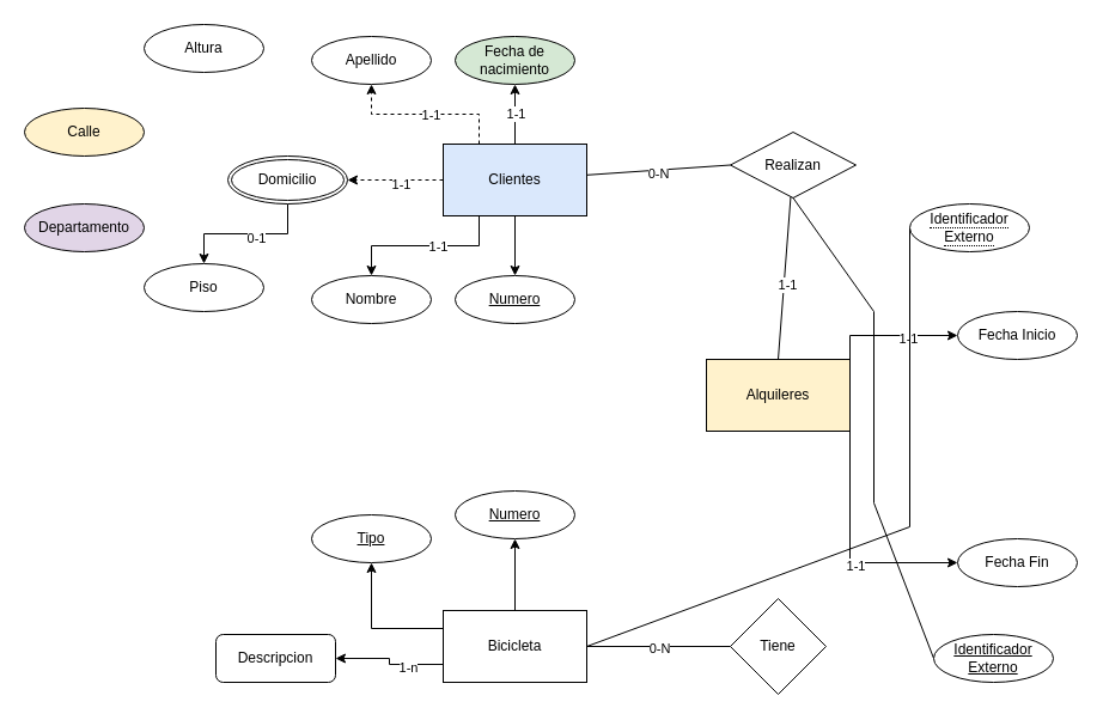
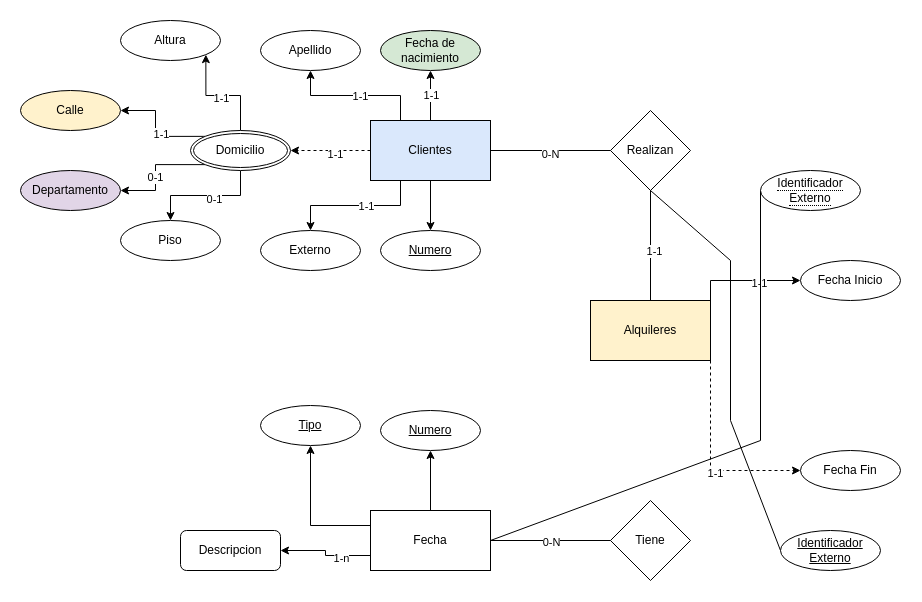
  <mxCell id="0" />
  <mxCell id="1" parent="0" />
  <mxCell id="2" style="edgeStyle=orthogonalEdgeStyle;rounded=0;orthogonalLoop=1;jettySize=auto;html=1;exitX=0.5;exitY=0;exitDx=0;exitDy=0;entryX=0.5;entryY=1;entryDx=0;entryDy=0;" edge="1" parent="1" source="11" target="35"><mxGeometry relative="1" as="geometry" /></mxCell>
  <mxCell id="3" value="1-1" style="edgeLabel;html=1;align=center;verticalAlign=middle;resizable=0;points=[];" vertex="1" connectable="0" parent="2"><mxGeometry x="0.096" relative="1" as="geometry"><mxPoint y="1" as="offset" /></mxGeometry></mxCell>
  <mxCell id="4" style="edgeStyle=orthogonalEdgeStyle;rounded=0;orthogonalLoop=1;jettySize=auto;html=1;exitX=0.5;exitY=1;exitDx=0;exitDy=0;entryX=0.5;entryY=0;entryDx=0;entryDy=0;" edge="1" parent="1" source="11" target="32"><mxGeometry relative="1" as="geometry" /></mxCell>
  <mxCell id="5" style="edgeStyle=orthogonalEdgeStyle;rounded=0;orthogonalLoop=1;jettySize=auto;html=1;exitX=0.25;exitY=1;exitDx=0;exitDy=0;entryX=0.5;entryY=0;entryDx=0;entryDy=0;" edge="1" parent="1" source="11" target="33"><mxGeometry relative="1" as="geometry" /></mxCell>
  <mxCell id="6" value="1-1" style="edgeLabel;html=1;align=center;verticalAlign=middle;resizable=0;points=[];" vertex="1" connectable="0" parent="5"><mxGeometry x="-0.14" relative="1" as="geometry"><mxPoint as="offset" /></mxGeometry></mxCell>
- <mxCell id="7" style="edgeStyle=orthogonalEdgeStyle;rounded=0;orthogonalLoop=1;jettySize=auto;html=1;exitX=0.25;exitY=0;exitDx=0;exitDy=0;entryX=0.5;entryY=1;entryDx=0;entryDy=0;dashed=1;" edge="1" parent="1" source="11" target="34"><mxGeometry relative="1" as="geometry" /></mxCell>
+ <mxCell id="7" style="edgeStyle=orthogonalEdgeStyle;rounded=0;orthogonalLoop=1;jettySize=auto;html=1;exitX=0.25;exitY=0;exitDx=0;exitDy=0;entryX=0.5;entryY=1;entryDx=0;entryDy=0;" edge="1" parent="1" source="11" target="34"><mxGeometry relative="1" as="geometry" /></mxCell>
  <mxCell id="8" value="1-1" style="edgeLabel;html=1;align=center;verticalAlign=middle;resizable=0;points=[];" vertex="1" connectable="0" parent="7"><mxGeometry x="-0.064" relative="1" as="geometry"><mxPoint as="offset" /></mxGeometry></mxCell>
  <mxCell id="9" style="edgeStyle=orthogonalEdgeStyle;rounded=0;orthogonalLoop=1;jettySize=auto;html=1;exitX=0;exitY=0.5;exitDx=0;exitDy=0;entryX=1;entryY=0.5;entryDx=0;entryDy=0;dashed=1;" edge="1" parent="1" source="11" target="44"><mxGeometry relative="1" as="geometry" /></mxCell>
  <mxCell id="10" value="1-1" style="edgeLabel;html=1;align=center;verticalAlign=middle;resizable=0;points=[];" vertex="1" connectable="0" parent="9"><mxGeometry x="-0.105" y="3" relative="1" as="geometry"><mxPoint as="offset" /></mxGeometry></mxCell>
  <mxCell id="11" value="Clientes" style="rounded=0;whiteSpace=wrap;html=1;fillColor=#dae8fc;" vertex="1" parent="1"><mxGeometry x="370" y="120" width="120" height="60" as="geometry" /></mxCell>
  <mxCell id="12" style="edgeStyle=orthogonalEdgeStyle;rounded=0;orthogonalLoop=1;jettySize=auto;html=1;exitX=1;exitY=0;exitDx=0;exitDy=0;" edge="1" parent="1" source="16" target="30"><mxGeometry relative="1" as="geometry" /></mxCell>
  <mxCell id="13" value="1-1" style="edgeLabel;html=1;align=center;verticalAlign=middle;resizable=0;points=[];" vertex="1" connectable="0" parent="12"><mxGeometry x="0.239" y="-2" relative="1" as="geometry"><mxPoint as="offset" /></mxGeometry></mxCell>
- <mxCell id="14" style="edgeStyle=orthogonalEdgeStyle;rounded=0;orthogonalLoop=1;jettySize=auto;html=1;exitX=1;exitY=1;exitDx=0;exitDy=0;entryX=0;entryY=0.5;entryDx=0;entryDy=0;" edge="1" parent="1" source="16" target="31"><mxGeometry relative="1" as="geometry" /></mxCell>
+ <mxCell id="14" style="edgeStyle=orthogonalEdgeStyle;rounded=0;orthogonalLoop=1;jettySize=auto;html=1;exitX=1;exitY=1;exitDx=0;exitDy=0;entryX=0;entryY=0.5;entryDx=0;entryDy=0;dashed=1;" edge="1" parent="1" source="16" target="31"><mxGeometry relative="1" as="geometry" /></mxCell>
  <mxCell id="15" value="1-1" style="edgeLabel;html=1;align=center;verticalAlign=middle;resizable=0;points=[];" vertex="1" connectable="0" parent="14"><mxGeometry x="0.143" y="-2" relative="1" as="geometry"><mxPoint as="offset" /></mxGeometry></mxCell>
  <mxCell id="16" value="Alquileres" style="rounded=0;whiteSpace=wrap;html=1;fillColor=#fff2cc;" vertex="1" parent="1"><mxGeometry x="590" y="300" width="120" height="60" as="geometry" /></mxCell>
  <mxCell id="17" style="edgeStyle=orthogonalEdgeStyle;rounded=0;orthogonalLoop=1;jettySize=auto;html=1;exitX=0.5;exitY=0;exitDx=0;exitDy=0;entryX=0.5;entryY=1;entryDx=0;entryDy=0;" edge="1" parent="1" source="21" target="49"><mxGeometry relative="1" as="geometry" /></mxCell>
  <mxCell id="18" style="edgeStyle=orthogonalEdgeStyle;rounded=0;orthogonalLoop=1;jettySize=auto;html=1;exitX=0;exitY=0.25;exitDx=0;exitDy=0;entryX=0.5;entryY=1;entryDx=0;entryDy=0;" edge="1" parent="1" source="21" target="50"><mxGeometry relative="1" as="geometry" /></mxCell>
  <mxCell id="19" style="edgeStyle=orthogonalEdgeStyle;rounded=0;orthogonalLoop=1;jettySize=auto;html=1;exitX=0;exitY=0.75;exitDx=0;exitDy=0;entryX=1;entryY=0.5;entryDx=0;entryDy=0;" edge="1" parent="1" source="21" target="51"><mxGeometry relative="1" as="geometry" /></mxCell>
  <mxCell id="20" value="1-n" style="edgeLabel;html=1;align=center;verticalAlign=middle;resizable=0;points=[];" vertex="1" connectable="0" parent="19"><mxGeometry x="-0.358" y="2" relative="1" as="geometry"><mxPoint as="offset" /></mxGeometry></mxCell>
- <mxCell id="21" value="Bicicleta" style="rounded=0;whiteSpace=wrap;html=1;" vertex="1" parent="1"><mxGeometry x="370" y="510" width="120" height="60" as="geometry" /></mxCell>
- <mxCell id="22" value="Realizan" style="rhombus;whiteSpace=wrap;html=1;" vertex="1" parent="1"><mxGeometry x="610" y="110" width="105" height="55" as="geometry" /></mxCell>
+ <mxCell id="21" value="Fecha" style="rounded=0;whiteSpace=wrap;html=1;" vertex="1" parent="1"><mxGeometry x="370" y="510" width="120" height="60" as="geometry" /></mxCell>
+ <mxCell id="22" value="Realizan" style="rhombus;whiteSpace=wrap;html=1;" vertex="1" parent="1"><mxGeometry x="610" y="110" width="80" height="80" as="geometry" /></mxCell>
  <mxCell id="23" value="" style="endArrow=none;html=1;rounded=0;entryX=0;entryY=0.5;entryDx=0;entryDy=0;" edge="1" parent="1" source="11" target="22"><mxGeometry width="50" height="50" relative="1" as="geometry"><mxPoint x="490" y="200" as="sourcePoint" /><mxPoint x="560.711" y="150" as="targetPoint" /></mxGeometry></mxCell>
  <mxCell id="24" value="0-N" style="edgeLabel;html=1;align=center;verticalAlign=middle;resizable=0;points=[];" vertex="1" connectable="0" parent="23"><mxGeometry x="-0.019" y="-3" relative="1" as="geometry"><mxPoint as="offset" /></mxGeometry></mxCell>
  <mxCell id="25" value="" style="endArrow=none;html=1;rounded=0;entryX=0.5;entryY=0;entryDx=0;entryDy=0;" edge="1" parent="1" source="22" target="16"><mxGeometry width="50" height="50" relative="1" as="geometry"><mxPoint x="650" y="240" as="sourcePoint" /><mxPoint x="650" y="260.711" as="targetPoint" /></mxGeometry></mxCell>
  <mxCell id="26" value="1-1" style="edgeLabel;html=1;align=center;verticalAlign=middle;resizable=0;points=[];" vertex="1" connectable="0" parent="25"><mxGeometry x="0.09" y="3" relative="1" as="geometry"><mxPoint as="offset" /></mxGeometry></mxCell>
  <mxCell id="27" value="Tiene" style="rhombus;whiteSpace=wrap;html=1;" vertex="1" parent="1"><mxGeometry x="610" y="500" width="80" height="80" as="geometry" /></mxCell>
  <mxCell id="28" value="" style="endArrow=none;html=1;rounded=0;entryX=0;entryY=0.5;entryDx=0;entryDy=0;" edge="1" parent="1" source="21" target="27"><mxGeometry width="50" height="50" relative="1" as="geometry"><mxPoint x="490" y="590" as="sourcePoint" /><mxPoint x="560.711" y="540" as="targetPoint" /></mxGeometry></mxCell>
  <mxCell id="29" value="0-N" style="edgeLabel;html=1;align=center;verticalAlign=middle;resizable=0;points=[];" vertex="1" connectable="0" parent="28"><mxGeometry x="0.003" y="-1" relative="1" as="geometry"><mxPoint as="offset" /></mxGeometry></mxCell>
  <mxCell id="30" value="Fecha Inicio" style="ellipse;whiteSpace=wrap;html=1;align=center;" vertex="1" parent="1"><mxGeometry x="800" y="260" width="100" height="40" as="geometry" /></mxCell>
  <mxCell id="31" value="Fecha Fin" style="ellipse;whiteSpace=wrap;html=1;align=center;" vertex="1" parent="1"><mxGeometry x="800" y="450" width="100" height="40" as="geometry" /></mxCell>
  <mxCell id="32" value="Numero" style="ellipse;whiteSpace=wrap;html=1;align=center;fontStyle=4;" vertex="1" parent="1"><mxGeometry x="380" y="230" width="100" height="40" as="geometry" /></mxCell>
- <mxCell id="33" value="Nombre" style="ellipse;whiteSpace=wrap;html=1;align=center;" vertex="1" parent="1"><mxGeometry x="260" y="230" width="100" height="40" as="geometry" /></mxCell>
+ <mxCell id="33" value="Externo" style="ellipse;whiteSpace=wrap;html=1;align=center;" vertex="1" parent="1"><mxGeometry x="260" y="230" width="100" height="40" as="geometry" /></mxCell>
  <mxCell id="34" value="Apellido" style="ellipse;whiteSpace=wrap;html=1;align=center;" vertex="1" parent="1"><mxGeometry x="260" y="30" width="100" height="40" as="geometry" /></mxCell>
  <mxCell id="35" value="Fecha de nacimiento" style="ellipse;whiteSpace=wrap;html=1;align=center;fillColor=#d5e8d4;" vertex="1" parent="1"><mxGeometry x="380" y="30" width="100" height="40" as="geometry" /></mxCell>
+ <mxCell id="36" style="edgeStyle=orthogonalEdgeStyle;rounded=0;orthogonalLoop=1;jettySize=auto;html=1;exitX=0.5;exitY=0;exitDx=0;exitDy=0;entryX=1;entryY=1;entryDx=0;entryDy=0;" edge="1" parent="1" source="44" target="46"><mxGeometry relative="1" as="geometry" /></mxCell>
+ <mxCell id="37" value="1-1" style="edgeLabel;html=1;align=center;verticalAlign=middle;resizable=0;points=[];" vertex="1" connectable="0" parent="36"><mxGeometry x="0.003" y="2" relative="1" as="geometry"><mxPoint as="offset" /></mxGeometry></mxCell>
+ <mxCell id="38" style="edgeStyle=orthogonalEdgeStyle;rounded=0;orthogonalLoop=1;jettySize=auto;html=1;exitX=0;exitY=0;exitDx=0;exitDy=0;entryX=1;entryY=0.5;entryDx=0;entryDy=0;" edge="1" parent="1" source="44" target="45"><mxGeometry relative="1" as="geometry" /></mxCell>
+ <mxCell id="39" value="1-1" style="edgeLabel;html=1;align=center;verticalAlign=middle;resizable=0;points=[];" vertex="1" connectable="0" parent="38"><mxGeometry x="-0.204" y="-2" relative="1" as="geometry"><mxPoint as="offset" /></mxGeometry></mxCell>
+ <mxCell id="40" style="edgeStyle=orthogonalEdgeStyle;rounded=0;orthogonalLoop=1;jettySize=auto;html=1;exitX=0;exitY=1;exitDx=0;exitDy=0;entryX=1;entryY=0.5;entryDx=0;entryDy=0;" edge="1" parent="1" source="44" target="47"><mxGeometry relative="1" as="geometry" /></mxCell>
+ <mxCell id="41" value="0-1" style="edgeLabel;html=1;align=center;verticalAlign=middle;resizable=0;points=[];" vertex="1" connectable="0" parent="40"><mxGeometry x="0.125" y="-1" relative="1" as="geometry"><mxPoint as="offset" /></mxGeometry></mxCell>
  <mxCell id="42" style="edgeStyle=orthogonalEdgeStyle;rounded=0;orthogonalLoop=1;jettySize=auto;html=1;exitX=0.5;exitY=1;exitDx=0;exitDy=0;entryX=0.5;entryY=0;entryDx=0;entryDy=0;" edge="1" parent="1" source="44" target="48"><mxGeometry relative="1" as="geometry" /></mxCell>
  <mxCell id="43" value="0-1" style="edgeLabel;html=1;align=center;verticalAlign=middle;resizable=0;points=[];" vertex="1" connectable="0" parent="42"><mxGeometry x="-0.13" y="3" relative="1" as="geometry"><mxPoint as="offset" /></mxGeometry></mxCell>
  <mxCell id="44" value="Domicilio" style="ellipse;shape=doubleEllipse;margin=3;whiteSpace=wrap;html=1;align=center;" vertex="1" parent="1"><mxGeometry x="190" y="130" width="100" height="40" as="geometry" /></mxCell>
  <mxCell id="45" value="Calle" style="ellipse;whiteSpace=wrap;html=1;align=center;fillColor=#fff2cc;" vertex="1" parent="1"><mxGeometry x="20" y="90" width="100" height="40" as="geometry" /></mxCell>
  <mxCell id="46" value="Altura" style="ellipse;whiteSpace=wrap;html=1;align=center;" vertex="1" parent="1"><mxGeometry x="120" y="20" width="100" height="40" as="geometry" /></mxCell>
  <mxCell id="47" value="Departamento" style="ellipse;whiteSpace=wrap;html=1;align=center;fillColor=#e1d5e7;" vertex="1" parent="1"><mxGeometry x="20" y="170" width="100" height="40" as="geometry" /></mxCell>
  <mxCell id="48" value="Piso" style="ellipse;whiteSpace=wrap;html=1;align=center;" vertex="1" parent="1"><mxGeometry x="120" y="220" width="100" height="40" as="geometry" /></mxCell>
  <mxCell id="49" value="Numero" style="ellipse;whiteSpace=wrap;html=1;align=center;fontStyle=4;" vertex="1" parent="1"><mxGeometry x="380" y="410" width="100" height="40" as="geometry" /></mxCell>
- <mxCell id="50" value="Tipo" style="ellipse;whiteSpace=wrap;html=1;align=center;fontStyle=4;" vertex="1" parent="1"><mxGeometry x="260" y="430" width="100" height="40" as="geometry" /></mxCell>
+ <mxCell id="50" value="Tipo" style="ellipse;whiteSpace=wrap;html=1;align=center;fontStyle=4;" vertex="1" parent="1"><mxGeometry x="260" y="405" width="100" height="40" as="geometry" /></mxCell>
  <mxCell id="51" value="Descripcion" style="whiteSpace=wrap;html=1;align=center;rounded=1;" vertex="1" parent="1"><mxGeometry x="180" y="530" width="100" height="40" as="geometry" /></mxCell>
  <mxCell id="52" value="" style="endArrow=none;html=1;rounded=0;exitX=1;exitY=0.5;exitDx=0;exitDy=0;entryX=0;entryY=0.5;entryDx=0;entryDy=0;" edge="1" parent="1" source="21" target="53"><mxGeometry width="50" height="50" relative="1" as="geometry"><mxPoint x="530" y="650" as="sourcePoint" /><mxPoint x="760" y="200" as="targetPoint" /><Array as="points"><mxPoint x="760" y="440" /></Array></mxGeometry></mxCell>
  <mxCell id="53" value="&lt;span style=&quot;border-bottom: 1px dotted&quot;&gt;Identificador Externo&lt;/span&gt;" style="ellipse;whiteSpace=wrap;html=1;align=center;" vertex="1" parent="1"><mxGeometry x="760" y="170" width="100" height="40" as="geometry" /></mxCell>
  <mxCell id="54" value="" style="endArrow=none;html=1;rounded=0;entryX=0.5;entryY=1;entryDx=0;entryDy=0;exitX=0;exitY=0.5;exitDx=0;exitDy=0;" edge="1" parent="1" source="55" target="22"><mxGeometry width="50" height="50" relative="1" as="geometry"><mxPoint x="780" y="540" as="sourcePoint" /><mxPoint x="830" y="490" as="targetPoint" /><Array as="points"><mxPoint x="730" y="420" /><mxPoint x="730" y="260" /></Array></mxGeometry></mxCell>
  <mxCell id="55" value="Identificador Externo" style="ellipse;whiteSpace=wrap;html=1;align=center;fontStyle=4;" vertex="1" parent="1"><mxGeometry x="780" y="530" width="100" height="40" as="geometry" /></mxCell>
